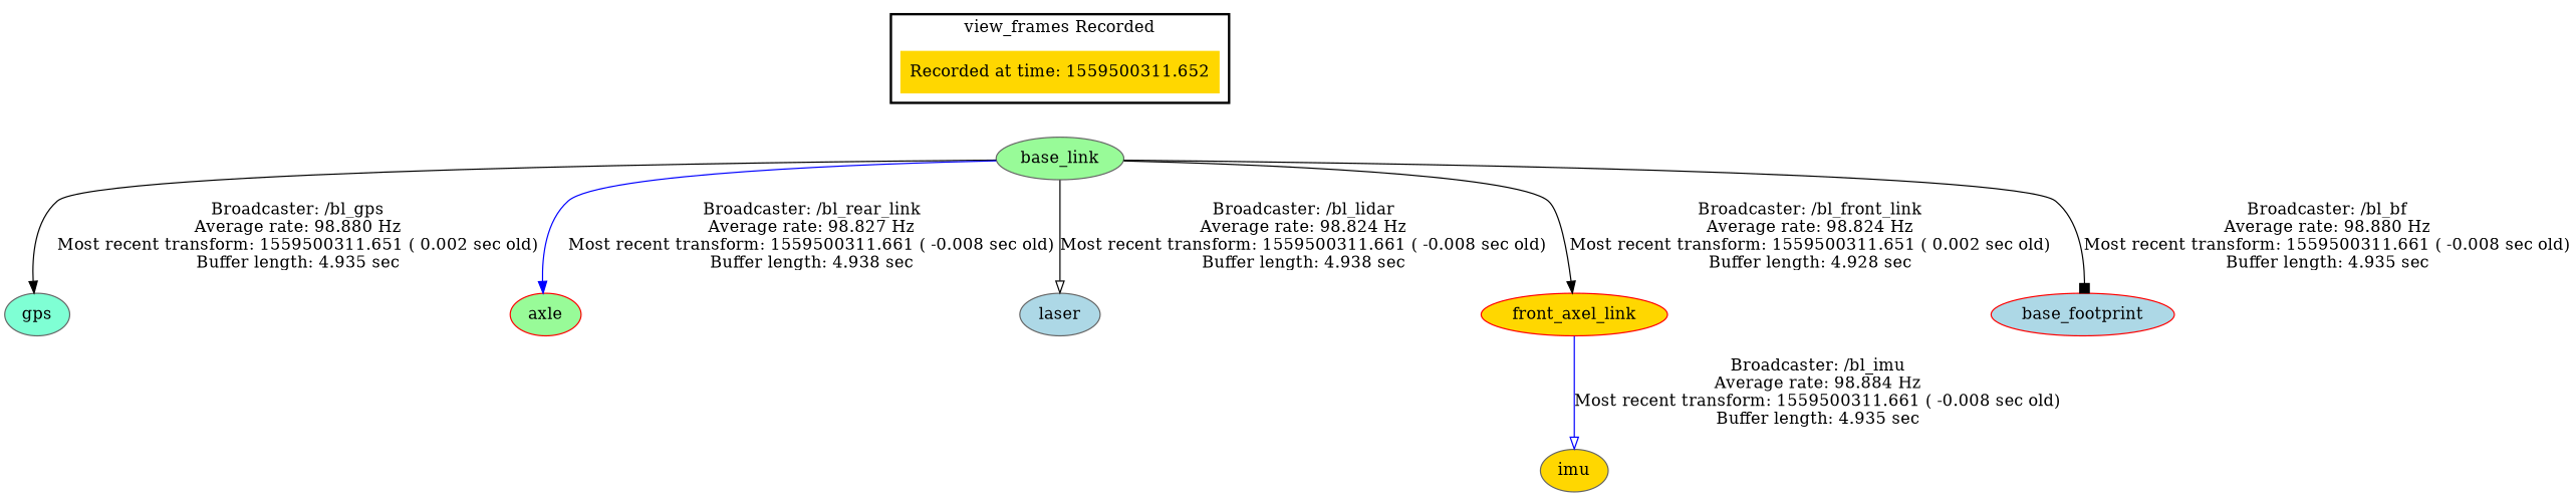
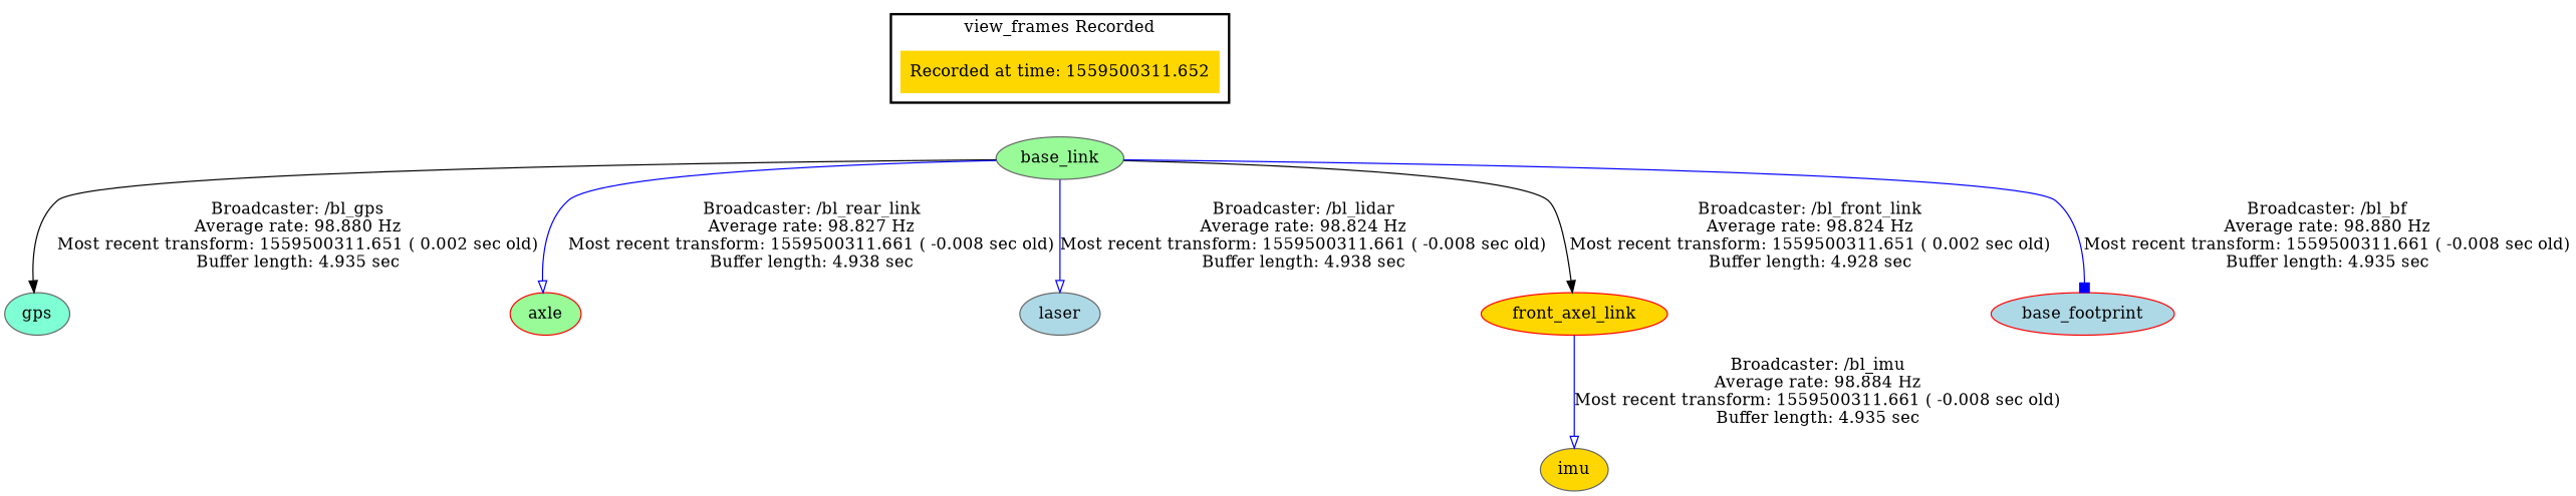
  digraph {
    node [color=gray40 fillcolor=gold style=filled]
    edge [arrowhead=onormal color=black]
    "Recorded at time: 1559500311.652" [shape=plaintext]
    base_link [fillcolor=palegreen]
    gps [fillcolor=aquamarine]
    axle [color=red fillcolor=palegreen]
    laser [fillcolor=lightblue]
    front_axel_link [color=red]
    base_footprint [color=red fillcolor=lightblue]
    imu
    subgraph cluster_1 {
      color=black
      label="view_frames Recorded"
      style=bold
      "Recorded at time: 1559500311.652"
    }
    "Recorded at time: 1559500311.652" -> base_link [style=invis arrowhead="" color=""]
    base_link -> gps [arrowhead=normal label="Broadcaster: /bl_gps\nAverage rate: 98.880 Hz\nMost recent transform: 1559500311.651 ( 0.002 sec old)\nBuffer length: 4.935 sec\n"]
-   base_link -> axle [arrowhead=normal color=blue label="Broadcaster: /bl_rear_link\nAverage rate: 98.827 Hz\nMost recent transform: 1559500311.661 ( -0.008 sec old)\nBuffer length: 4.938 sec\n"]
-   base_link -> laser [label="Broadcaster: /bl_lidar\nAverage rate: 98.824 Hz\nMost recent transform: 1559500311.661 ( -0.008 sec old)\nBuffer length: 4.938 sec\n"]
+   base_link -> axle [color=blue label="Broadcaster: /bl_rear_link\nAverage rate: 98.827 Hz\nMost recent transform: 1559500311.661 ( -0.008 sec old)\nBuffer length: 4.938 sec\n"]
+   base_link -> laser [color=blue label="Broadcaster: /bl_lidar\nAverage rate: 98.824 Hz\nMost recent transform: 1559500311.661 ( -0.008 sec old)\nBuffer length: 4.938 sec\n"]
    base_link -> front_axel_link [arrowhead=normal label="Broadcaster: /bl_front_link\nAverage rate: 98.824 Hz\nMost recent transform: 1559500311.651 ( 0.002 sec old)\nBuffer length: 4.928 sec\n"]
-   base_link -> base_footprint [arrowhead=box label="Broadcaster: /bl_bf\nAverage rate: 98.880 Hz\nMost recent transform: 1559500311.661 ( -0.008 sec old)\nBuffer length: 4.935 sec\n"]
+   base_link -> base_footprint [arrowhead=box color=blue label="Broadcaster: /bl_bf\nAverage rate: 98.880 Hz\nMost recent transform: 1559500311.661 ( -0.008 sec old)\nBuffer length: 4.935 sec\n"]
    front_axel_link -> imu [color=blue label="Broadcaster: /bl_imu\nAverage rate: 98.884 Hz\nMost recent transform: 1559500311.661 ( -0.008 sec old)\nBuffer length: 4.935 sec\n"]
  }
